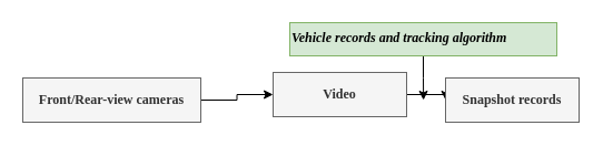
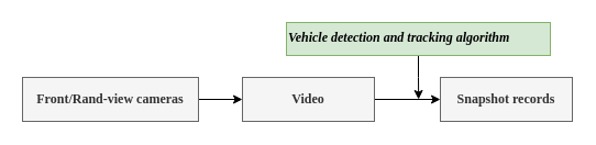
  <mxCell id="0" />
  <mxCell id="1" parent="0" />
  <mxCell id="2" style="edgeStyle=orthogonalEdgeStyle;rounded=0;orthogonalLoop=1;jettySize=auto;html=1;exitX=1;exitY=0.5;exitDx=0;exitDy=0;entryX=0;entryY=0.5;entryDx=0;entryDy=0;" edge="1" parent="1" source="3" target="5"><mxGeometry relative="1" as="geometry" /></mxCell>
- <mxCell id="3" value="&lt;div&gt;&lt;b&gt;&lt;font face=&quot;Comic Sans MS&quot;&gt;Front/R&lt;span&gt;ear-view&amp;nbsp;&lt;/span&gt;&lt;span&gt;cameras&lt;/span&gt;&lt;/font&gt;&lt;/b&gt;&lt;/div&gt;" style="rounded=0;whiteSpace=wrap;html=1;fillColor=#f5f5f5;fontColor=#333333;strokeColor=#666666;" vertex="1" parent="1"><mxGeometry y="70" width="160" height="40" as="geometry" x="20" /></mxCell>
+ <mxCell id="3" value="&lt;div&gt;&lt;b&gt;&lt;font face=&quot;Comic Sans MS&quot;&gt;Front/R&lt;span&gt;and-view&amp;nbsp;&lt;/span&gt;&lt;span&gt;cameras&lt;/span&gt;&lt;/font&gt;&lt;/b&gt;&lt;/div&gt;" style="rounded=0;whiteSpace=wrap;html=1;fillColor=#f5f5f5;fontColor=#333333;strokeColor=#666666;" vertex="1" parent="1"><mxGeometry y="70" width="160" height="40" as="geometry" x="20" /></mxCell>
  <mxCell id="4" style="edgeStyle=orthogonalEdgeStyle;rounded=0;orthogonalLoop=1;jettySize=auto;html=1;exitX=1;exitY=0.5;exitDx=0;exitDy=0;entryX=0;entryY=0.5;entryDx=0;entryDy=0;" edge="1" parent="1" source="5" target="6"><mxGeometry relative="1" as="geometry" /></mxCell>
- <mxCell id="5" value="&lt;b&gt;&lt;font face=&quot;Comic Sans MS&quot;&gt;Video&lt;/font&gt;&lt;/b&gt;" style="rounded=0;whiteSpace=wrap;html=1;fillColor=#f5f5f5;fontColor=#333333;strokeColor=#666666;" vertex="1" parent="1"><mxGeometry x="245" y="65" width="120" height="40" as="geometry" /></mxCell>
+ <mxCell id="5" value="&lt;b&gt;&lt;font face=&quot;Comic Sans MS&quot;&gt;Video&lt;/font&gt;&lt;/b&gt;" style="rounded=0;whiteSpace=wrap;html=1;fillColor=#f5f5f5;fontColor=#333333;strokeColor=#666666;" vertex="1" parent="1"><mxGeometry x="220" y="70" width="120" height="40" as="geometry" /></mxCell>
  <mxCell id="6" value="&lt;div&gt;&lt;b&gt;&lt;font face=&quot;Comic Sans MS&quot;&gt;Snapshot records&lt;/font&gt;&lt;/b&gt;&lt;/div&gt;" style="rounded=0;whiteSpace=wrap;html=1;fillColor=#f5f5f5;fontColor=#333333;strokeColor=#666666;" vertex="1" parent="1"><mxGeometry x="400" y="70" width="120" height="40" as="geometry" /></mxCell>
  <mxCell id="7" style="edgeStyle=orthogonalEdgeStyle;rounded=0;orthogonalLoop=1;jettySize=auto;html=1;exitX=0.5;exitY=1;exitDx=0;exitDy=0;fontFamily=Comic Sans MS;" edge="1" parent="1" source="8"><mxGeometry relative="1" as="geometry"><mxPoint x="380.143" y="90" as="targetPoint" /></mxGeometry></mxCell>
- <mxCell id="8" value="&lt;b&gt;&lt;i&gt;&lt;font face=&quot;Comic Sans MS&quot;&gt;Vehicle records and tracking algorithm&lt;/font&gt;&lt;/i&gt;&lt;/b&gt;" style="text;whiteSpace=wrap;html=1;strokeColor=#82b366;fillColor=#d5e8d4;" vertex="1" parent="1"><mxGeometry x="260" y="20" width="240" height="30" as="geometry" /></mxCell>
+ <mxCell id="8" value="&lt;b&gt;&lt;i&gt;&lt;font face=&quot;Comic Sans MS&quot;&gt;Vehicle detection and tracking algorithm&lt;/font&gt;&lt;/i&gt;&lt;/b&gt;" style="text;whiteSpace=wrap;html=1;strokeColor=#82b366;fillColor=#d5e8d4;" vertex="1" parent="1"><mxGeometry x="260" y="20" width="240" height="30" as="geometry" /></mxCell>
